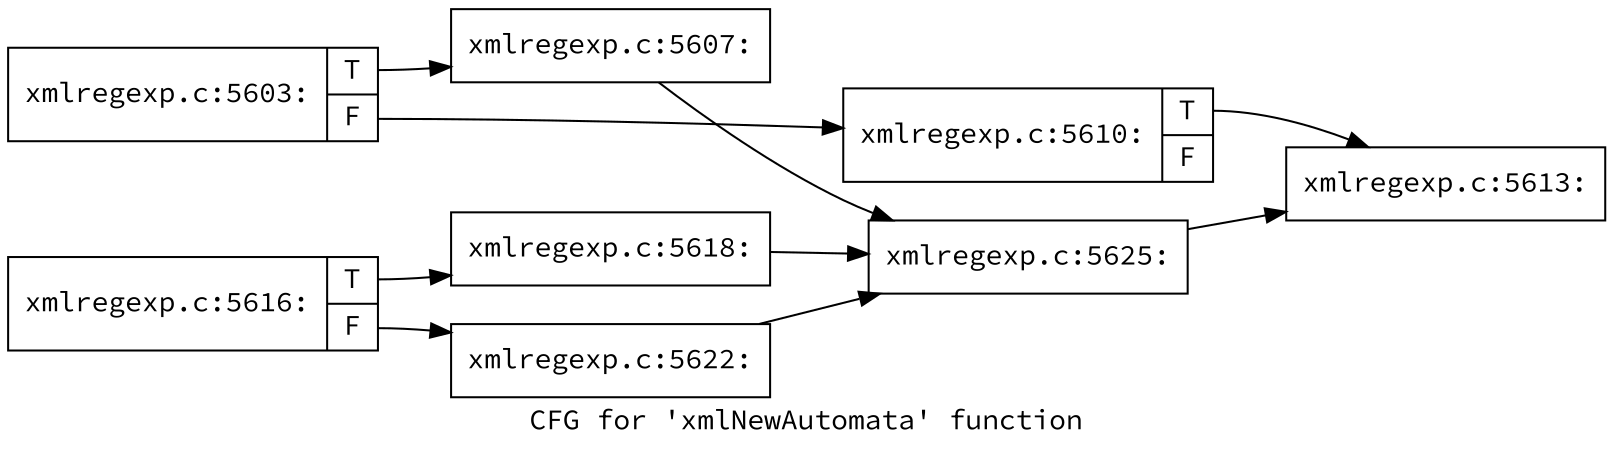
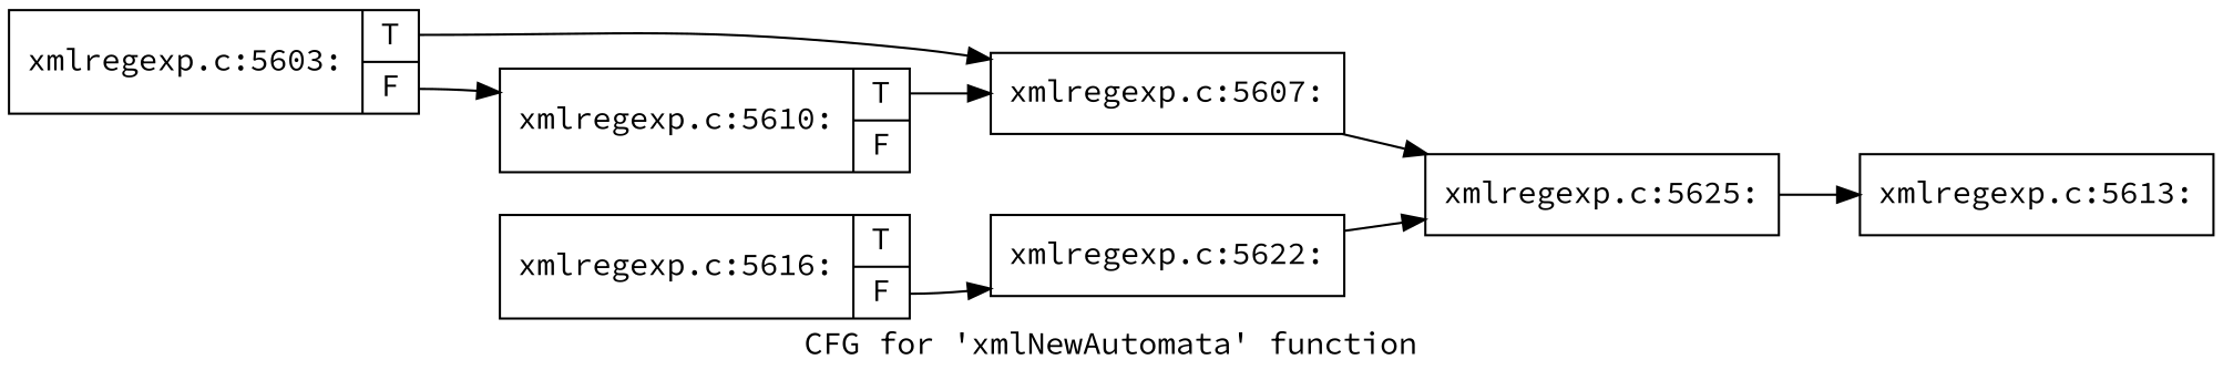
  digraph {
    fontname="Source Code Pro"
    label="CFG for 'xmlNewAutomata' function"
    rankdir=LR
    node [fontname="Source Code Pro" shape=record]
    edge [fontname="Source Code Pro"]
    n1 [label="{xmlregexp.c:5603:|{<s0>T|<s1>F}}"]
    n2 [label="{xmlregexp.c:5607:}"]
    n3 [label="{xmlregexp.c:5610:|{<s0>T|<s1>F}}"]
    n4 [label="{xmlregexp.c:5625:}"]
    n5 [label="{xmlregexp.c:5613:}"]
    n6 [label="{xmlregexp.c:5616:|{<s0>T|<s1>F}}"]
-   n7 [label="{xmlregexp.c:5618:}"]
    n8 [label="{xmlregexp.c:5622:}"]
    n1 -> n2 [tailport=s0]
    n1 -> n3 [tailport=s1]
    n2 -> n4
-   n3 -> n5 [tailport=s0]
+   n3 -> n2 [tailport=s0]
    n4 -> n5
-   n6 -> n7 [tailport=s0]
    n6 -> n8 [tailport=s1]
-   n7 -> n4
    n8 -> n4
  }
